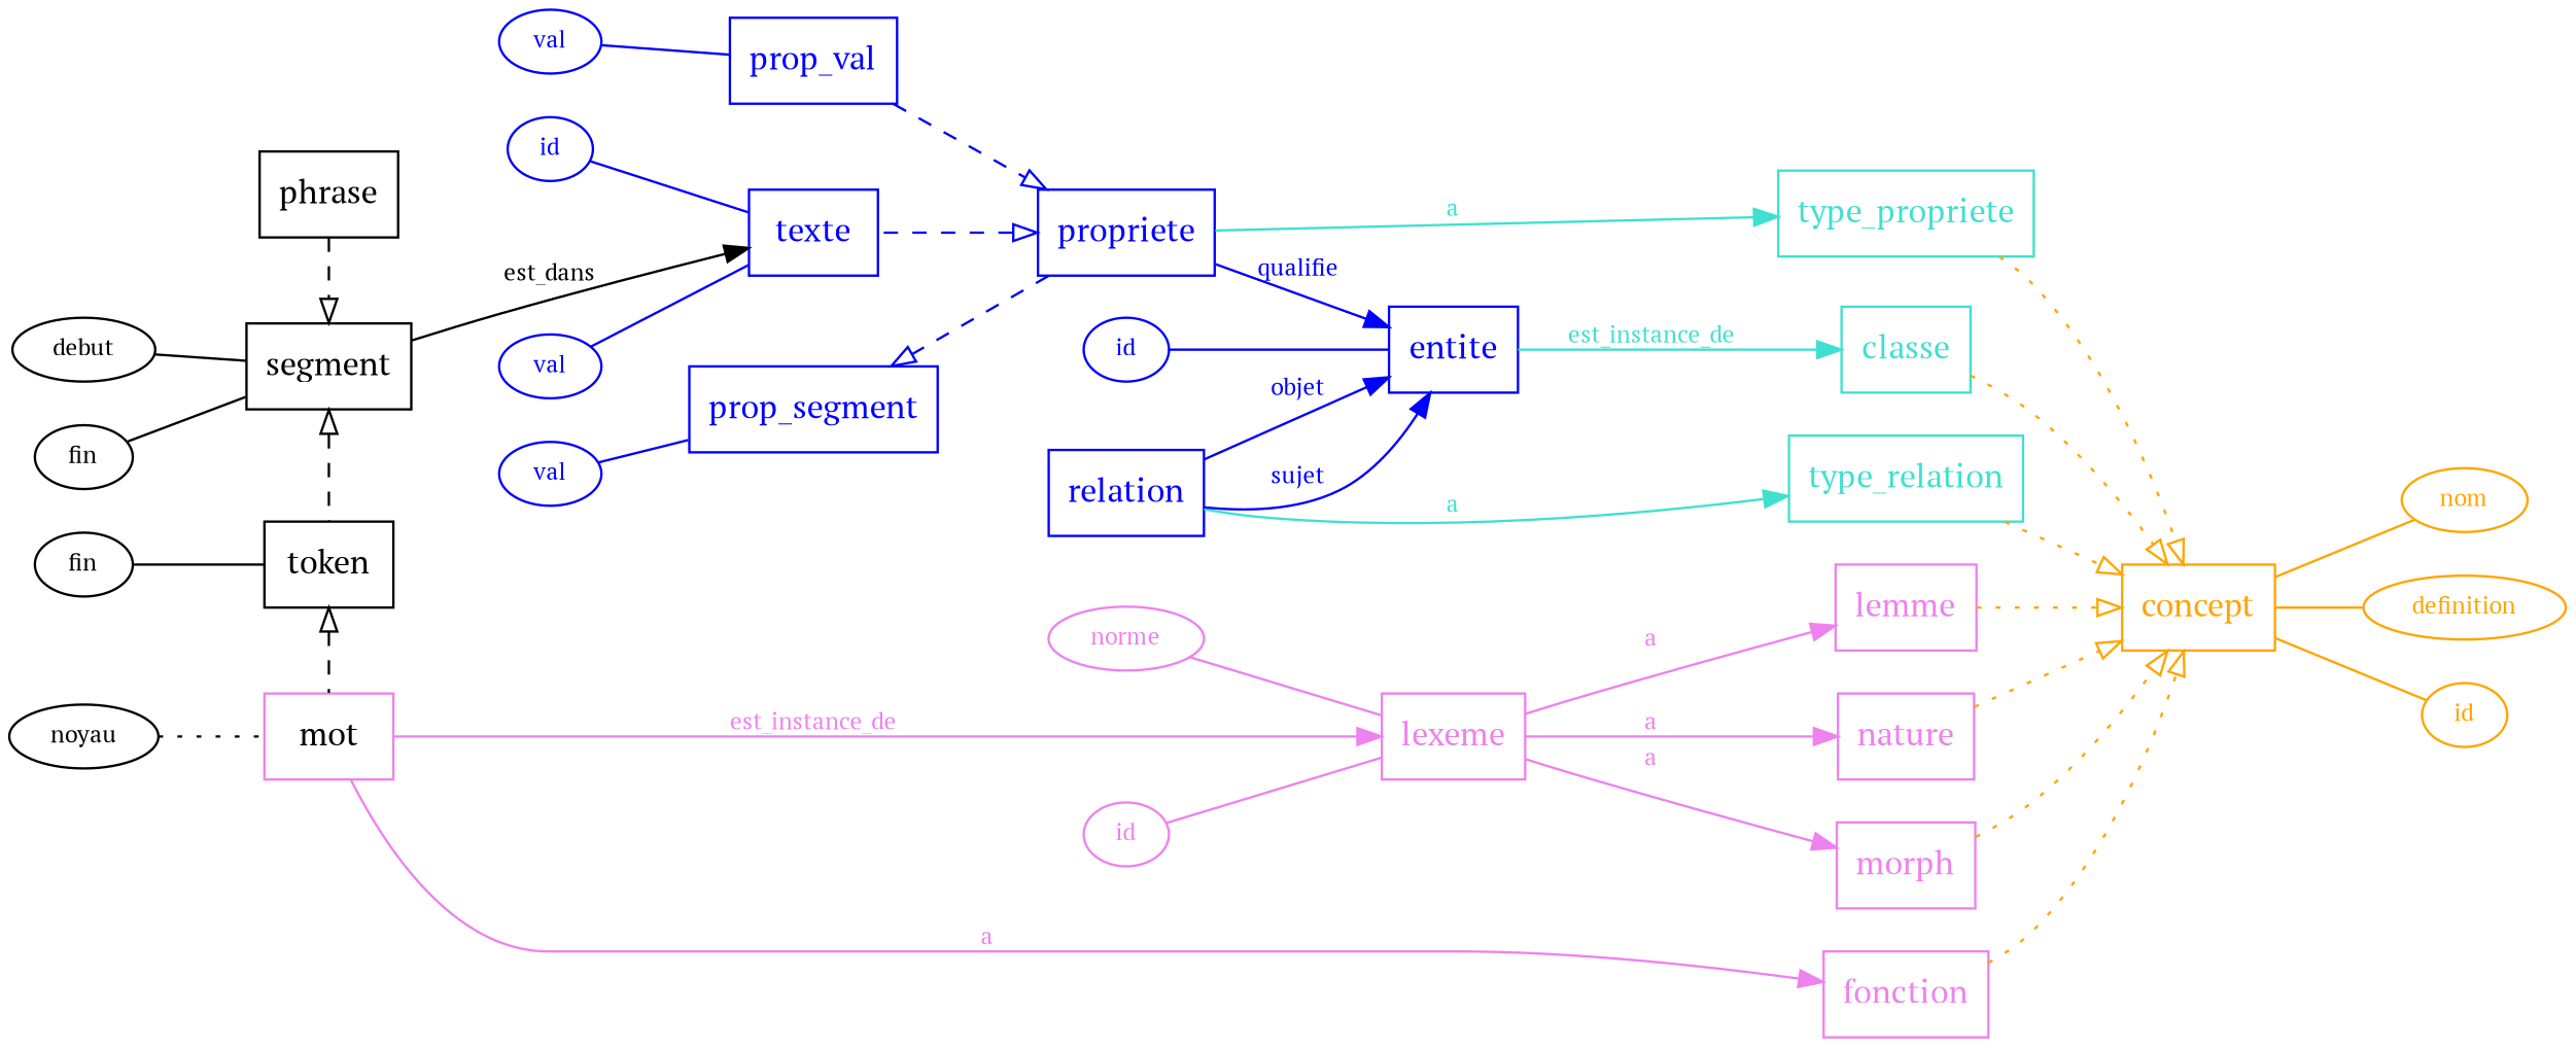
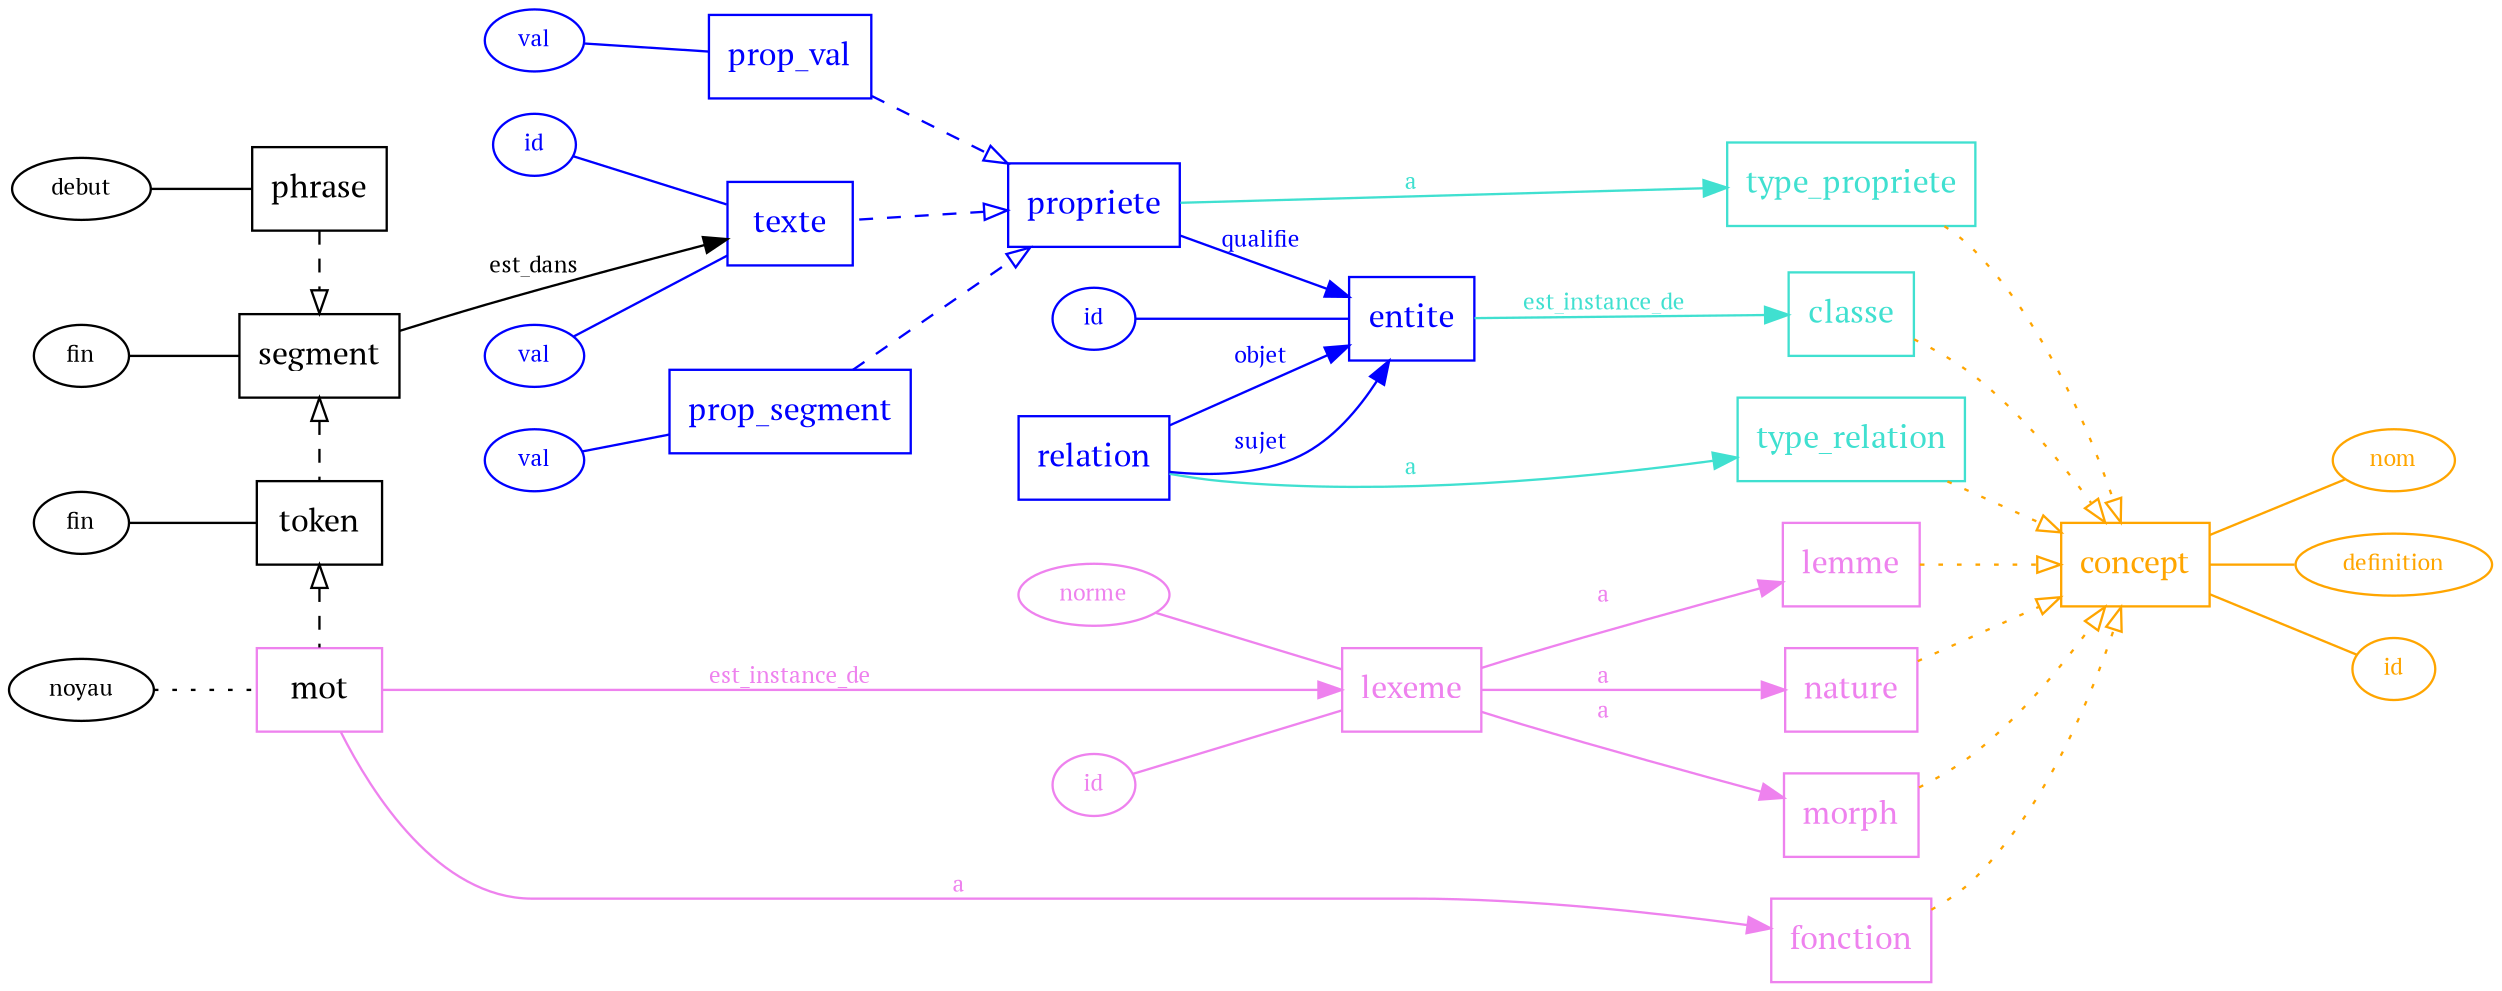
  digraph {
    fontname="PT Serif"
    rankdir=LR
    node [color=blue fontcolor=blue fontname="PT Serif" shape=box]
    edge [color=blue fontname="PT Serif"]
    classe [color=turquoise fontcolor=turquoise]
    type_relation [color=turquoise fontcolor=turquoise]
    type_propriete [color=turquoise fontcolor=turquoise]
    nature [color=violet fontcolor=violet]
    fonction [color=violet fontcolor=violet]
    morph [color=violet fontcolor=violet]
    segment [color=black fontcolor=black]
    token [color=black fontcolor=black]
    phrase [color=black fontcolor=black]
    mot [color=violet fontcolor=black]
    texte
    n12 [label=prop_segment]
    n13 [label=prop_val]
    n14 [fontsize=10 height=0.2 label=val width=0.2 shape=""]
    n15 [fontsize=10 height=0.2 label=val width=0.2 shape=""]
    n16 [fontsize=10 height=0.2 label=val width=0.2 shape=""]
    concept [color=orange fontcolor=orange]
    lexeme [color=violet fontcolor=violet]
    propriete
    n20 [color=orange fontcolor=orange fontsize=10 height=0.2 label=nom width=0.2 shape=""]
    n21 [color=orange fontcolor=orange fontsize=10 height=0.2 label=definition width=0.2 shape=""]
    n22 [color=orange fontcolor=orange fontsize=10 height=0.2 label=id width=0.2 shape=""]
    lemme [color=violet fontcolor=violet]
    entite
    relation
    n26 [fontsize=10 height=0.2 label=id width=0.2 shape=""]
    n27 [color=black fontcolor=black fontsize=10 height=0.2 label=debut width=0.2 shape=""]
    n28 [color=black fontcolor=black fontsize=10 height=0.2 label=fin width=0.2 shape=""]
    n29 [color=black fontcolor=black fontsize=10 height=0.2 label=fin width=0.2 shape=""]
    n30 [color=black fontcolor=black fontsize=10 height=0.2 label=noyau width=0.2 shape=""]
    n31 [color=violet fontcolor=violet fontsize=10 height=0.2 label=id width=0.2 shape=""]
    n32 [color=violet fontcolor=violet fontsize=10 height=0.2 label=norme width=0.2 shape=""]
    n33 [fontsize=10 height=0.2 label=id width=0.2 shape=""]
    subgraph sub_1 {
      rank=same
      classe
      type_relation
      type_propriete
      nature
      fonction
      morph
    }
    subgraph sub_2 {
      rank=same
      segment
      token
      phrase
      mot
    }
    subgraph sub_3 {
      rank=same
      texte
      n12
      n13
    }
    subgraph sub_4 {
      rank=same
      n14
      n15
      n16
    }
    classe -> concept [arrowhead=empty color=orange style=dotted]
    type_relation -> concept [arrowhead=empty color=orange style=dotted]
    type_propriete -> concept [arrowhead=empty color=orange style=dotted]
    nature -> concept [arrowhead=empty color=orange style=dotted]
    fonction -> concept [arrowhead=empty color=orange style=dotted]
    morph -> concept [arrowhead=empty color=orange style=dotted]
    segment -> token [arrowtail=empty color=black dir=back style=dashed]
    segment -> texte [color=black fontcolor=black fontsize=10 label=est_dans]
    segment -> n14 [color=none]
    token -> mot [arrowtail=empty color=black dir=back style=dashed]
    phrase -> segment [arrowhead=empty color=black style=dashed]
    mot -> fonction [color=violet fontcolor=violet fontsize=10 label=a]
    mot -> lexeme [color=violet fontcolor=violet fontsize=10 label=est_instance_de]
-   propriete -> n12 [arrowhead=empty style=dashed]
+   n12 -> propriete [arrowhead=empty style=dashed]
    n13 -> texte [color=none]
    n13 -> propriete [arrowhead=empty style=dashed]
    n14 -> texte [dir=none]
    n15 -> n12 [dir=none]
    n16 -> n13 [dir=none]
    concept -> n20 [color=orange dir=none]
    concept -> n21 [color=orange dir=none]
    concept -> n22 [color=orange dir=none]
    lexeme -> nature [color=violet fontcolor=violet fontsize=10 label=a]
    lexeme -> morph [color=violet fontcolor=violet fontsize=10 label=a]
    lexeme -> lemme [color=violet fontcolor=violet fontsize=10 label=a]
    propriete -> type_propriete [color=turquoise fontcolor=turquoise fontsize=10 label=a]
    propriete -> texte [arrowtail=empty dir=back style=dashed]
    propriete -> entite [fontcolor=blue fontsize=10 label=qualifie]
    lemme -> concept [arrowhead=empty color=orange style=dotted]
    entite -> classe [color=turquoise fontcolor=turquoise fontsize=10 label=est_instance_de]
    relation -> type_relation [color=turquoise fontcolor=turquoise fontsize=10 label=a]
    relation -> entite [fontcolor=blue fontsize=10 label=sujet]
    relation -> entite [fontcolor=blue fontsize=10 label=objet]
    n26 -> entite [dir=none]
-   n27 -> segment [color=black dir=none]
+   n27 -> phrase [color=black dir=none]
    n28 -> segment [color=black dir=none]
    n29 -> token [color=black dir=none]
    n30 -> mot [color=black dir=none style=dotted]
    n31 -> lexeme [color=violet dir=none]
    n32 -> lexeme [color=violet dir=none]
    n33 -> texte [dir=none]
  }
